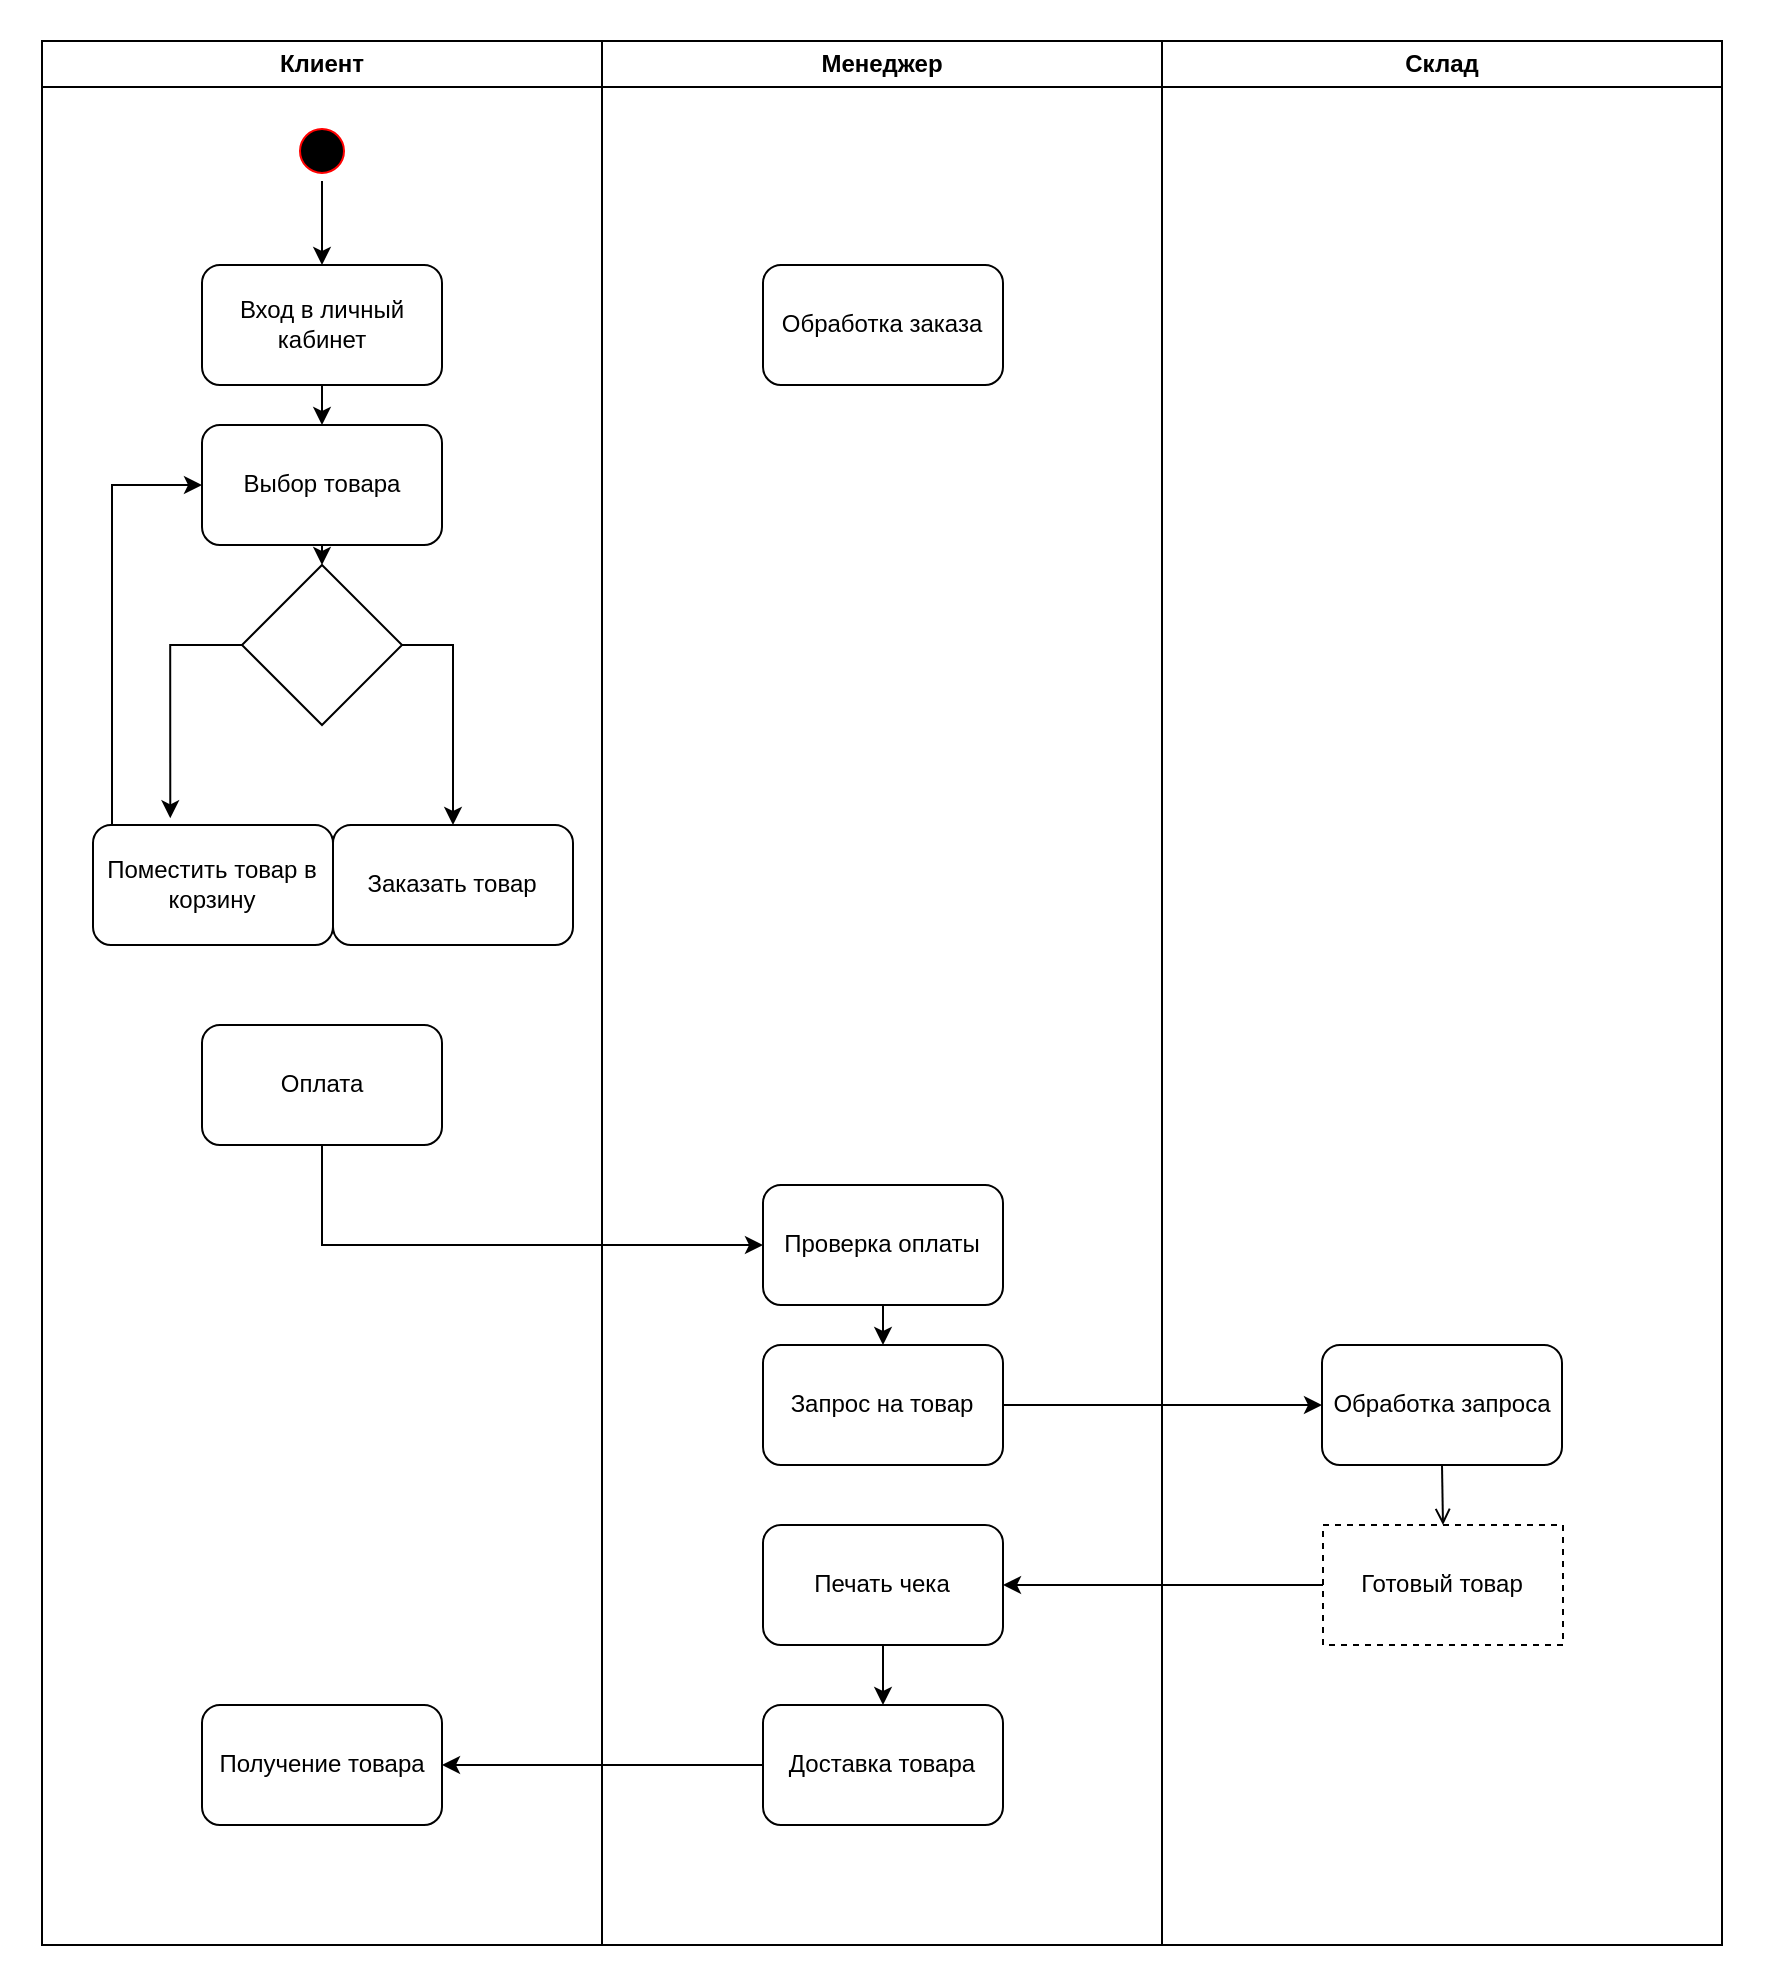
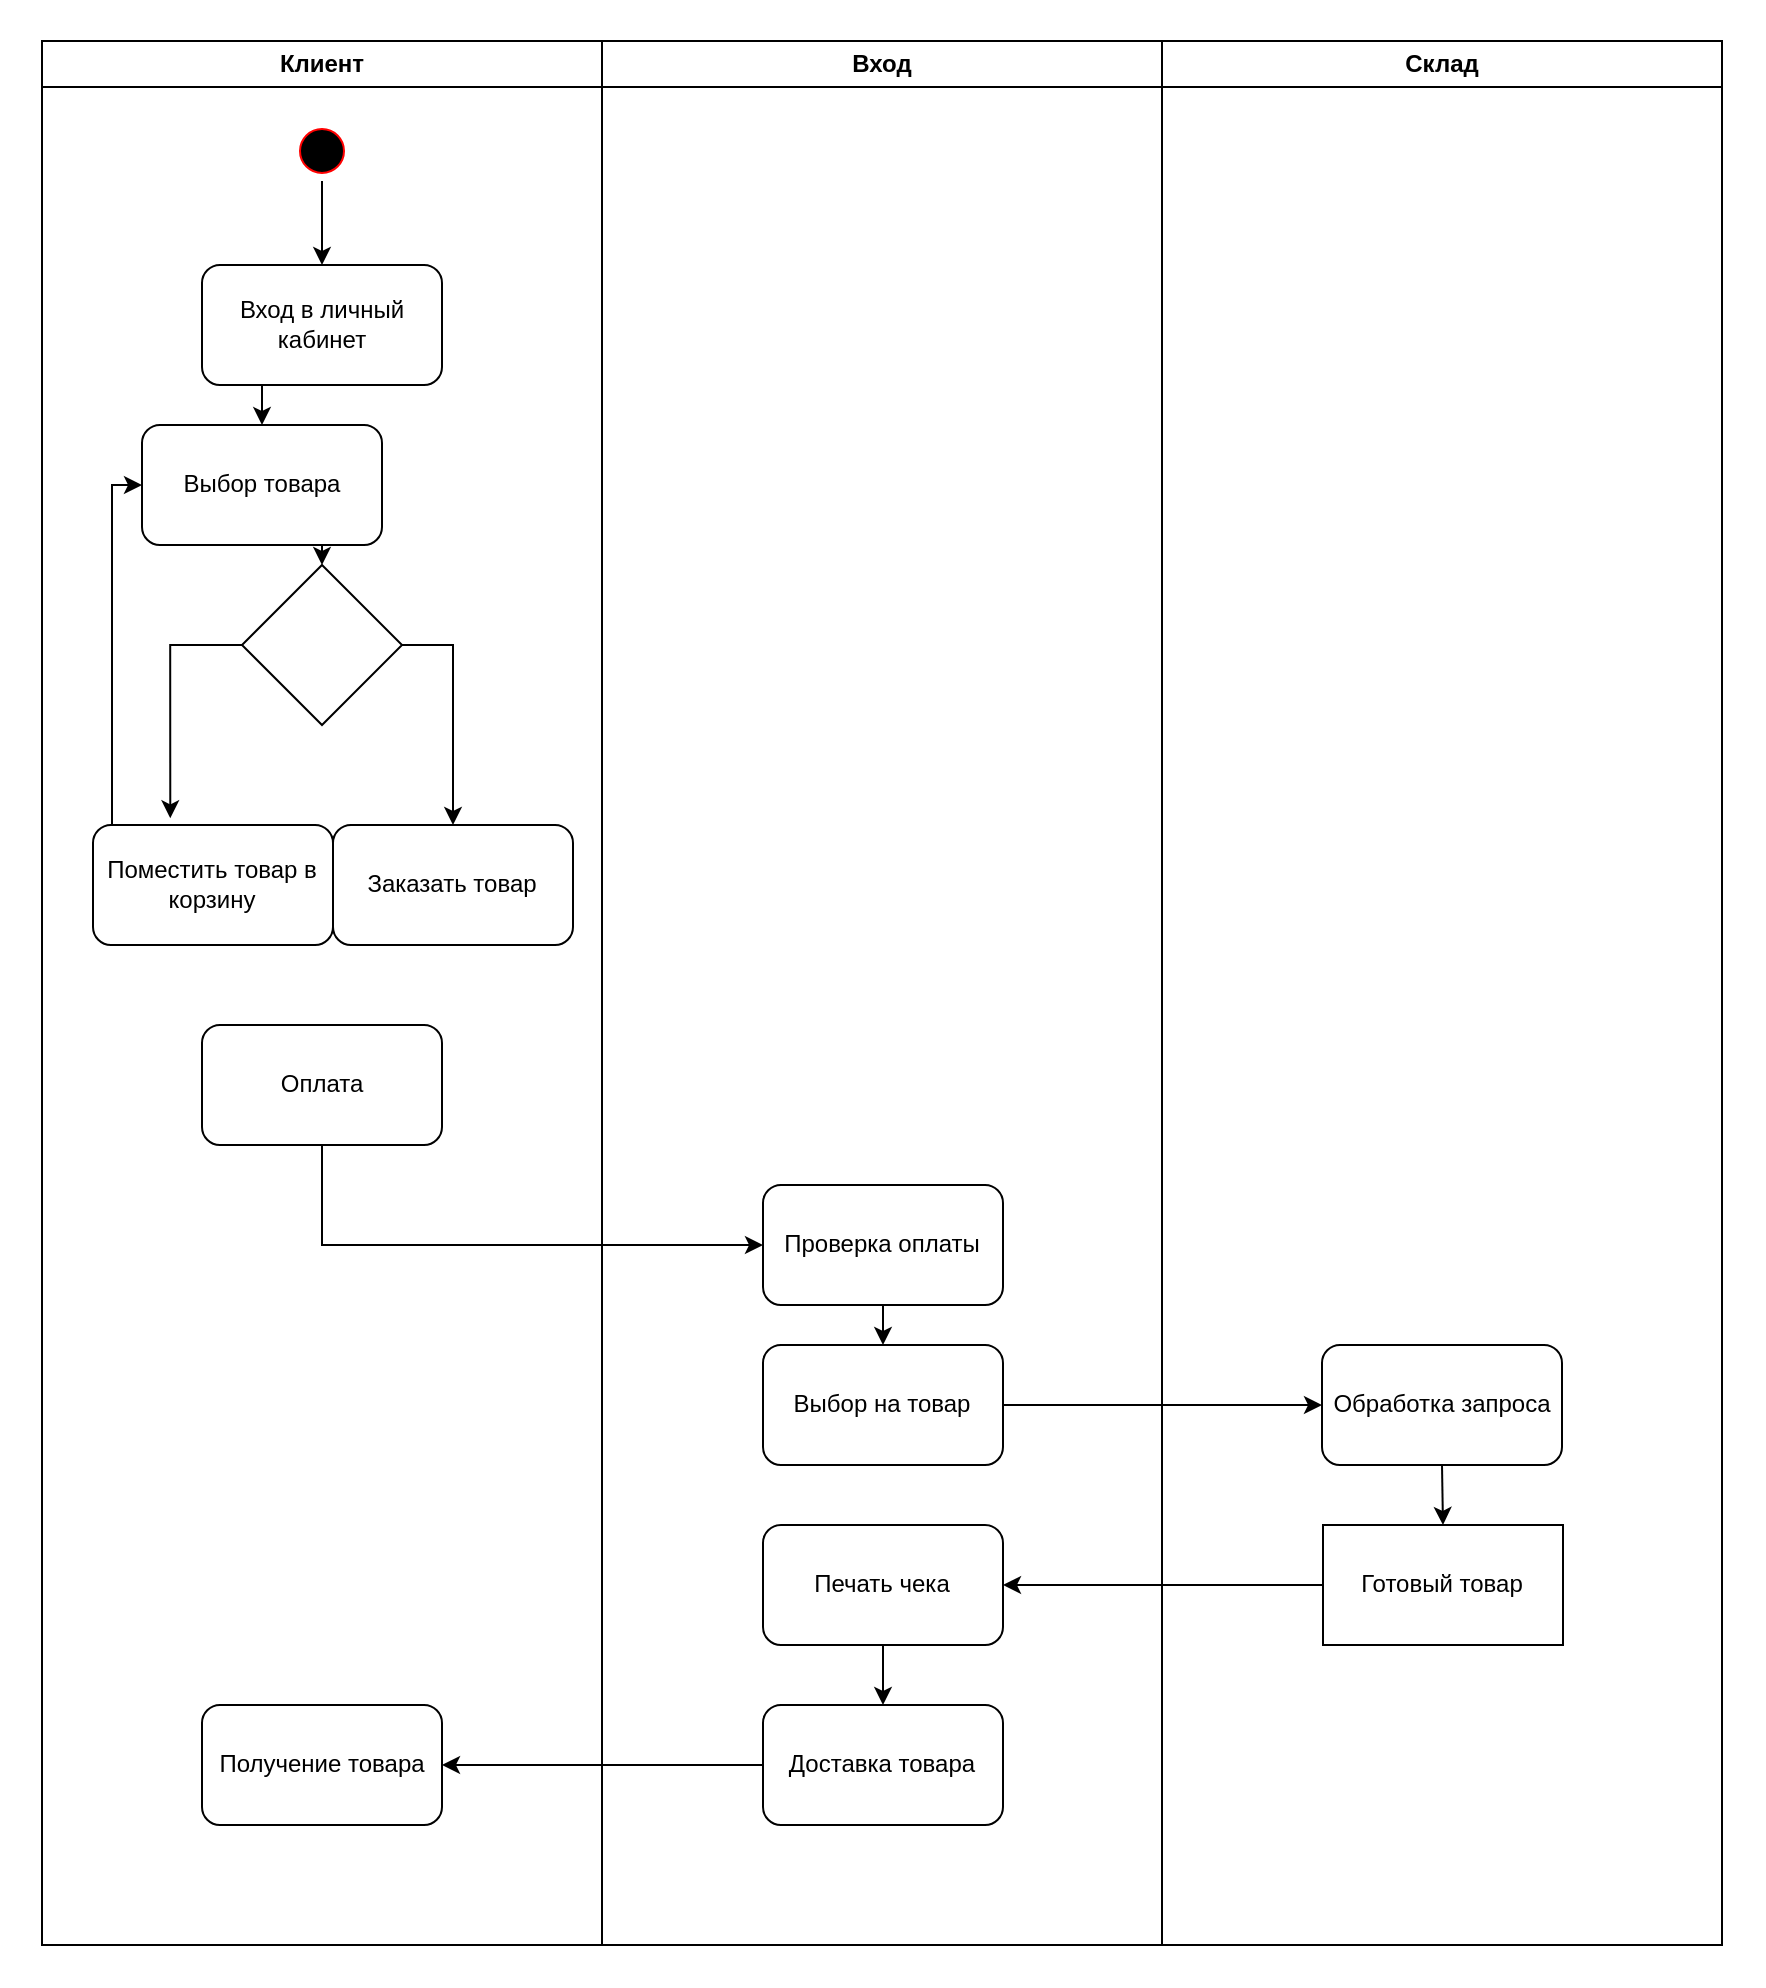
  <mxCell id="0" />
  <mxCell id="1" parent="0" />
  <mxCell id="2" value="Клиент" style="swimlane;whiteSpace=wrap;startSize=23;" parent="1" vertex="1"><mxGeometry x="20.5" y="20" width="280" height="952" as="geometry" /></mxCell>
  <mxCell id="3" style="edgeStyle=orthogonalEdgeStyle;rounded=0;orthogonalLoop=1;jettySize=auto;html=1;exitX=0.5;exitY=1;exitDx=0;exitDy=0;entryX=0.5;entryY=0;entryDx=0;entryDy=0;" edge="1" parent="2" source="4" target="6"><mxGeometry relative="1" as="geometry" /></mxCell>
  <mxCell id="4" value="" style="ellipse;shape=startState;fillColor=#000000;strokeColor=#ff0000;" parent="2" vertex="1"><mxGeometry x="125" y="40" width="30" height="30" as="geometry" /></mxCell>
  <mxCell id="5" style="edgeStyle=orthogonalEdgeStyle;rounded=0;orthogonalLoop=1;jettySize=auto;html=1;exitX=0.5;exitY=1;exitDx=0;exitDy=0;entryX=0.5;entryY=0;entryDx=0;entryDy=0;" edge="1" parent="2" source="6" target="8"><mxGeometry relative="1" as="geometry" /></mxCell>
  <mxCell id="6" value="Вход в личный кабинет" style="rounded=1;whiteSpace=wrap;html=1;" vertex="1" parent="2"><mxGeometry x="80" y="112" width="120" height="60" as="geometry" /></mxCell>
  <mxCell id="7" style="edgeStyle=orthogonalEdgeStyle;rounded=0;orthogonalLoop=1;jettySize=auto;html=1;exitX=0.5;exitY=1;exitDx=0;exitDy=0;entryX=0.5;entryY=0;entryDx=0;entryDy=0;" edge="1" parent="2" source="8" target="14"><mxGeometry relative="1" as="geometry" /></mxCell>
- <mxCell id="8" value="Выбор товара" style="rounded=1;whiteSpace=wrap;html=1;" vertex="1" parent="2"><mxGeometry x="80" y="192" width="120" height="60" as="geometry" /></mxCell>
+ <mxCell id="8" value="Выбор товара" style="rounded=1;whiteSpace=wrap;html=1;" vertex="1" parent="2"><mxGeometry x="50" y="192" width="120" height="60" as="geometry" /></mxCell>
  <mxCell id="9" style="edgeStyle=orthogonalEdgeStyle;rounded=0;orthogonalLoop=1;jettySize=auto;html=1;exitX=0.25;exitY=0;exitDx=0;exitDy=0;entryX=0;entryY=0.5;entryDx=0;entryDy=0;" edge="1" parent="2" source="10" target="8"><mxGeometry relative="1" as="geometry"><Array as="points"><mxPoint x="35" y="392" /><mxPoint x="35" y="222" /></Array></mxGeometry></mxCell>
  <mxCell id="10" value="Поместить товар в корзину" style="rounded=1;whiteSpace=wrap;html=1;" vertex="1" parent="2"><mxGeometry x="25.5" y="392" width="120" height="60" as="geometry" /></mxCell>
  <mxCell id="11" value="Заказать товар" style="rounded=1;whiteSpace=wrap;html=1;" vertex="1" parent="2"><mxGeometry x="145.5" y="392" width="120" height="60" as="geometry" /></mxCell>
  <mxCell id="12" style="edgeStyle=orthogonalEdgeStyle;rounded=0;orthogonalLoop=1;jettySize=auto;html=1;exitX=1;exitY=0.5;exitDx=0;exitDy=0;entryX=0.5;entryY=0;entryDx=0;entryDy=0;" edge="1" parent="2" source="14" target="11"><mxGeometry relative="1" as="geometry" /></mxCell>
  <mxCell id="13" style="edgeStyle=orthogonalEdgeStyle;rounded=0;orthogonalLoop=1;jettySize=auto;html=1;exitX=0;exitY=0.5;exitDx=0;exitDy=0;entryX=0.322;entryY=-0.056;entryDx=0;entryDy=0;entryPerimeter=0;" edge="1" parent="2" source="14" target="10"><mxGeometry relative="1" as="geometry" /></mxCell>
  <mxCell id="14" value="" style="rhombus;whiteSpace=wrap;html=1;" vertex="1" parent="2"><mxGeometry x="100" y="262" width="80" height="80" as="geometry" /></mxCell>
  <mxCell id="15" value="Оплата" style="rounded=1;whiteSpace=wrap;html=1;" vertex="1" parent="2"><mxGeometry x="80" y="492" width="120" height="60" as="geometry" /></mxCell>
  <mxCell id="16" value="Получение товара" style="rounded=1;whiteSpace=wrap;html=1;" vertex="1" parent="2"><mxGeometry x="80" y="832" width="120" height="60" as="geometry" /></mxCell>
- <mxCell id="17" value="Менеджер" style="swimlane;whiteSpace=wrap" parent="1" vertex="1"><mxGeometry x="300.5" y="20" width="280" height="952" as="geometry" /></mxCell>
- <mxCell id="18" value="Обработка заказа" style="rounded=1;whiteSpace=wrap;html=1;" vertex="1" parent="17"><mxGeometry x="80.5" y="112" width="120" height="60" as="geometry" /></mxCell>
+ <mxCell id="17" value="Вход" style="swimlane;whiteSpace=wrap" parent="1" vertex="1"><mxGeometry x="300.5" y="20" width="280" height="952" as="geometry" /></mxCell>
  <mxCell id="19" style="edgeStyle=orthogonalEdgeStyle;rounded=0;orthogonalLoop=1;jettySize=auto;html=1;exitX=0.5;exitY=1;exitDx=0;exitDy=0;entryX=0.5;entryY=0;entryDx=0;entryDy=0;" edge="1" parent="17" source="20" target="22"><mxGeometry relative="1" as="geometry" /></mxCell>
  <mxCell id="20" value="Печать чека" style="rounded=1;whiteSpace=wrap;html=1;" vertex="1" parent="17"><mxGeometry x="80.5" y="742" width="120" height="60" as="geometry" /></mxCell>
- <mxCell id="21" value="Запрос на товар" style="rounded=1;whiteSpace=wrap;html=1;" vertex="1" parent="17"><mxGeometry x="80.5" y="652" width="120" height="60" as="geometry" /></mxCell>
+ <mxCell id="21" value="Выбор на товар" style="rounded=1;whiteSpace=wrap;html=1;" vertex="1" parent="17"><mxGeometry x="80.5" y="652" width="120" height="60" as="geometry" /></mxCell>
  <mxCell id="22" value="Доставка товара" style="rounded=1;whiteSpace=wrap;html=1;" vertex="1" parent="17"><mxGeometry x="80.5" y="832" width="120" height="60" as="geometry" /></mxCell>
  <mxCell id="23" style="edgeStyle=orthogonalEdgeStyle;rounded=0;orthogonalLoop=1;jettySize=auto;html=1;exitX=0.5;exitY=1;exitDx=0;exitDy=0;entryX=0.5;entryY=0;entryDx=0;entryDy=0;" edge="1" parent="17" source="24" target="21"><mxGeometry relative="1" as="geometry" /></mxCell>
  <mxCell id="24" value="Проверка оплаты" style="rounded=1;whiteSpace=wrap;html=1;" vertex="1" parent="17"><mxGeometry x="80.5" y="572" width="120" height="60" as="geometry" /></mxCell>
  <mxCell id="25" value="Склад" style="swimlane;whiteSpace=wrap" parent="1" vertex="1"><mxGeometry x="580.5" y="20" width="280" height="952" as="geometry" /></mxCell>
- <mxCell id="26" style="edgeStyle=orthogonalEdgeStyle;rounded=0;orthogonalLoop=1;jettySize=auto;html=1;exitX=0.5;exitY=1;exitDx=0;exitDy=0;entryX=0.5;entryY=0;entryDx=0;entryDy=0;endArrow=open;" edge="1" parent="25" source="27" target="28"><mxGeometry relative="1" as="geometry" /></mxCell>
+ <mxCell id="26" style="edgeStyle=orthogonalEdgeStyle;rounded=0;orthogonalLoop=1;jettySize=auto;html=1;exitX=0.5;exitY=1;exitDx=0;exitDy=0;entryX=0.5;entryY=0;entryDx=0;entryDy=0;" edge="1" parent="25" source="27" target="28"><mxGeometry relative="1" as="geometry" /></mxCell>
  <mxCell id="27" value="Обработка запроса" style="rounded=1;whiteSpace=wrap;html=1;" vertex="1" parent="25"><mxGeometry x="80" y="652" width="120" height="60" as="geometry" /></mxCell>
- <mxCell id="28" value="Готовый товар" style="rounded=0;whiteSpace=wrap;html=1;dashed=1;" vertex="1" parent="25"><mxGeometry x="80.5" y="742" width="120" height="60" as="geometry" /></mxCell>
+ <mxCell id="28" value="Готовый товар" style="rounded=0;whiteSpace=wrap;html=1;" vertex="1" parent="25"><mxGeometry x="80.5" y="742" width="120" height="60" as="geometry" /></mxCell>
  <mxCell id="29" style="edgeStyle=orthogonalEdgeStyle;rounded=0;orthogonalLoop=1;jettySize=auto;html=1;exitX=1;exitY=0.5;exitDx=0;exitDy=0;entryX=0;entryY=0.5;entryDx=0;entryDy=0;" edge="1" parent="1" source="21" target="27"><mxGeometry relative="1" as="geometry" /></mxCell>
  <mxCell id="30" style="edgeStyle=orthogonalEdgeStyle;rounded=0;orthogonalLoop=1;jettySize=auto;html=1;exitX=0;exitY=0.5;exitDx=0;exitDy=0;entryX=1;entryY=0.5;entryDx=0;entryDy=0;" edge="1" parent="1" source="28" target="20"><mxGeometry relative="1" as="geometry" /></mxCell>
  <mxCell id="31" style="edgeStyle=orthogonalEdgeStyle;rounded=0;orthogonalLoop=1;jettySize=auto;html=1;exitX=0;exitY=0.5;exitDx=0;exitDy=0;entryX=1;entryY=0.5;entryDx=0;entryDy=0;" edge="1" parent="1" source="22" target="16"><mxGeometry relative="1" as="geometry" /></mxCell>
  <mxCell id="32" style="edgeStyle=orthogonalEdgeStyle;rounded=0;orthogonalLoop=1;jettySize=auto;html=1;exitX=0.5;exitY=1;exitDx=0;exitDy=0;entryX=0;entryY=0.5;entryDx=0;entryDy=0;" edge="1" parent="1" source="15" target="24"><mxGeometry relative="1" as="geometry" /></mxCell>
